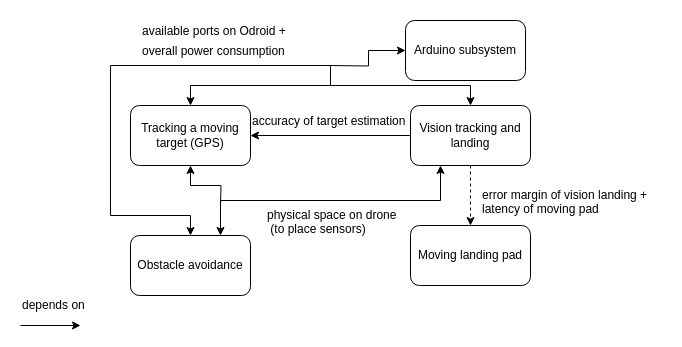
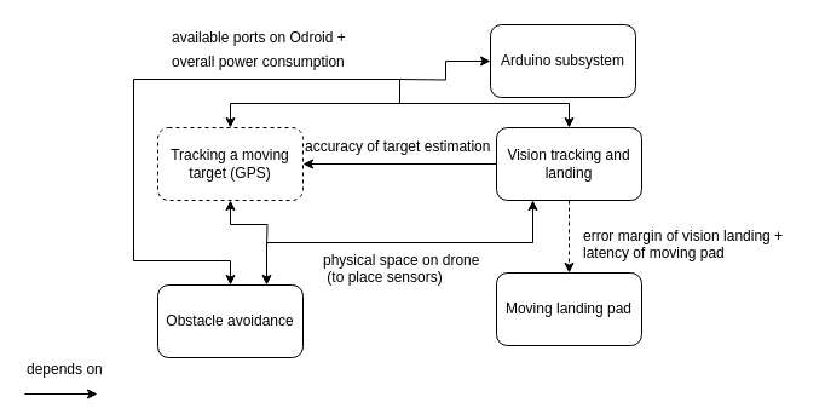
  <mxCell id="0" />
  <mxCell id="1" parent="0" />
  <mxCell id="2" style="edgeStyle=orthogonalEdgeStyle;rounded=0;orthogonalLoop=1;jettySize=auto;html=1;exitX=0.5;exitY=0;exitDx=0;exitDy=0;entryX=0.5;entryY=0;entryDx=0;entryDy=0;startArrow=classic;startFill=1;" edge="1" parent="1" source="4" target="13"><mxGeometry relative="1" as="geometry" /></mxCell>
  <mxCell id="3" style="edgeStyle=orthogonalEdgeStyle;rounded=0;orthogonalLoop=1;jettySize=auto;html=1;exitX=0.5;exitY=1;exitDx=0;exitDy=0;startArrow=classic;startFill=1;endArrow=none;endFill=0;" edge="1" parent="1" source="4"><mxGeometry relative="1" as="geometry"><mxPoint x="220" y="205" as="targetPoint" /></mxGeometry></mxCell>
- <mxCell id="4" value="Tracking a moving target (GPS)" style="rounded=1;whiteSpace=wrap;html=1;" vertex="1" parent="1"><mxGeometry x="130" y="105" width="120" height="60" as="geometry" /></mxCell>
+ <mxCell id="4" value="Tracking a moving target (GPS)" style="rounded=1;whiteSpace=wrap;html=1;dashed=1;" vertex="1" parent="1"><mxGeometry x="130" y="105" width="120" height="60" as="geometry" /></mxCell>
  <mxCell id="5" value="" style="endArrow=classic;html=1;" edge="1" parent="1"><mxGeometry width="50" height="50" relative="1" as="geometry"><mxPoint x="20" y="325" as="sourcePoint" /><mxPoint x="80" y="325" as="targetPoint" /></mxGeometry></mxCell>
  <mxCell id="6" value="depends on" style="text;html=1;resizable=0;points=[];autosize=1;align=left;verticalAlign=top;spacingTop=-4;" vertex="1" parent="1"><mxGeometry x="20" y="295" width="80" height="20" as="geometry" /></mxCell>
  <mxCell id="7" value="Moving landing pad" style="rounded=1;whiteSpace=wrap;html=1;" vertex="1" parent="1"><mxGeometry x="410" y="225" width="120" height="60" as="geometry" /></mxCell>
  <mxCell id="8" style="edgeStyle=orthogonalEdgeStyle;rounded=0;orthogonalLoop=1;jettySize=auto;html=1;exitX=0.5;exitY=0;exitDx=0;exitDy=0;startArrow=classic;startFill=1;endArrow=none;endFill=0;" edge="1" parent="1" source="9"><mxGeometry relative="1" as="geometry"><mxPoint x="330" y="85" as="targetPoint" /><Array as="points"><mxPoint x="190" y="215" /><mxPoint x="110" y="215" /><mxPoint x="110" y="65" /><mxPoint x="330" y="65" /></Array></mxGeometry></mxCell>
  <mxCell id="9" value="Obstacle avoidance" style="rounded=1;whiteSpace=wrap;html=1;" vertex="1" parent="1"><mxGeometry x="130" y="235" width="120" height="60" as="geometry" /></mxCell>
  <mxCell id="10" style="edgeStyle=orthogonalEdgeStyle;rounded=0;orthogonalLoop=1;jettySize=auto;html=1;entryX=1;entryY=0.5;entryDx=0;entryDy=0;" edge="1" parent="1" source="13" target="4"><mxGeometry relative="1" as="geometry" /></mxCell>
  <mxCell id="11" style="edgeStyle=orthogonalEdgeStyle;rounded=0;orthogonalLoop=1;jettySize=auto;html=1;entryX=0.5;entryY=0;entryDx=0;entryDy=0;dashed=1;" edge="1" parent="1" source="13" target="7"><mxGeometry relative="1" as="geometry" /></mxCell>
  <mxCell id="12" style="edgeStyle=orthogonalEdgeStyle;rounded=0;orthogonalLoop=1;jettySize=auto;html=1;exitX=0.25;exitY=1;exitDx=0;exitDy=0;entryX=0.75;entryY=0;entryDx=0;entryDy=0;startArrow=classic;startFill=1;" edge="1" parent="1" source="13" target="9"><mxGeometry relative="1" as="geometry" /></mxCell>
  <mxCell id="13" value="Vision tracking and landing" style="rounded=1;whiteSpace=wrap;html=1;" vertex="1" parent="1"><mxGeometry x="410" y="105" width="120" height="60" as="geometry" /></mxCell>
  <mxCell id="14" value="accuracy of target estimation&lt;br&gt;" style="text;html=1;resizable=0;points=[];autosize=1;align=left;verticalAlign=top;spacingTop=-4;" vertex="1" parent="1"><mxGeometry x="250" y="111" width="170" height="20" as="geometry" /></mxCell>
  <mxCell id="15" value="error margin of vision landing +&lt;br&gt;latency of moving pad&lt;br&gt;" style="text;html=1;resizable=0;points=[];autosize=1;align=left;verticalAlign=top;spacingTop=-4;" vertex="1" parent="1"><mxGeometry x="480" y="185" width="180" height="30" as="geometry" /></mxCell>
  <mxCell id="16" value="physical space on drone&lt;br&gt;&amp;nbsp;(to place sensors)" style="text;html=1;resizable=0;points=[];autosize=1;align=left;verticalAlign=top;spacingTop=-4;" vertex="1" parent="1"><mxGeometry x="265" y="205" width="140" height="30" as="geometry" /></mxCell>
  <mxCell id="17" value="overall power consumption" style="text;html=1;resizable=0;points=[];autosize=1;align=left;verticalAlign=top;spacingTop=-4;" vertex="1" parent="1"><mxGeometry x="140" y="41" width="160" height="20" as="geometry" /></mxCell>
  <mxCell id="18" value="available ports on Odroid +" style="text;html=1;resizable=0;points=[];autosize=1;align=left;verticalAlign=top;spacingTop=-4;" vertex="1" parent="1"><mxGeometry x="140" y="21" width="160" height="20" as="geometry" /></mxCell>
  <mxCell id="19" style="edgeStyle=orthogonalEdgeStyle;rounded=0;orthogonalLoop=1;jettySize=auto;html=1;exitX=0;exitY=0.5;exitDx=0;exitDy=0;startArrow=classic;startFill=1;endArrow=none;endFill=0;" edge="1" parent="1" source="20"><mxGeometry relative="1" as="geometry"><mxPoint x="330" y="65" as="targetPoint" /></mxGeometry></mxCell>
  <mxCell id="20" value="Arduino subsystem" style="rounded=1;whiteSpace=wrap;html=1;" vertex="1" parent="1"><mxGeometry x="405" y="20" width="120" height="60" as="geometry" /></mxCell>
